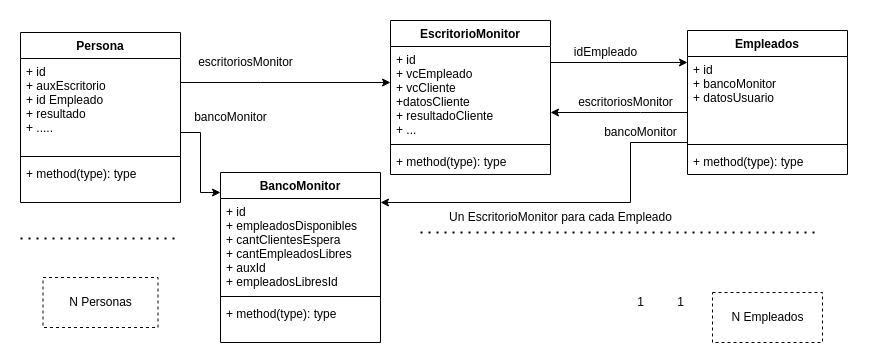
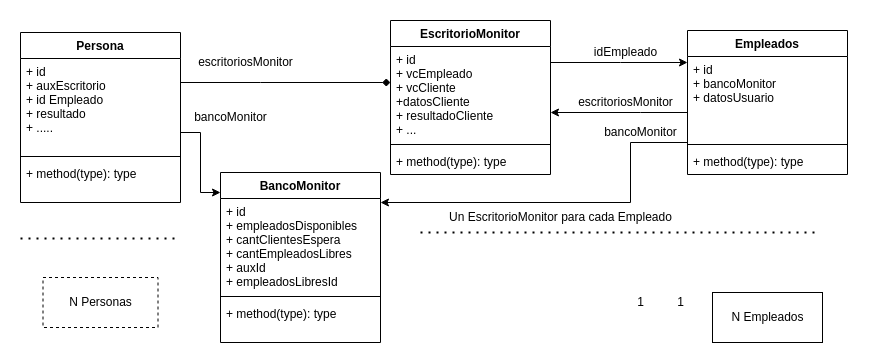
  <mxCell id="0" />
  <mxCell id="1" parent="0" />
  <mxCell id="2" style="edgeStyle=orthogonalEdgeStyle;rounded=0;orthogonalLoop=1;jettySize=auto;html=1;" edge="1" parent="1" source="4" target="8"><mxGeometry relative="1" as="geometry"><Array as="points"><mxPoint x="200" y="132" /><mxPoint x="200" y="192" /></Array></mxGeometry></mxCell>
- <mxCell id="3" style="edgeStyle=orthogonalEdgeStyle;rounded=0;orthogonalLoop=1;jettySize=auto;html=1;" edge="1" parent="1" source="4" target="13"><mxGeometry relative="1" as="geometry"><Array as="points"><mxPoint x="260" y="82" /><mxPoint x="260" y="82" /></Array></mxGeometry></mxCell>
+ <mxCell id="3" style="edgeStyle=orthogonalEdgeStyle;rounded=0;orthogonalLoop=1;jettySize=auto;html=1;endArrow=diamond;" edge="1" parent="1" source="4" target="13"><mxGeometry relative="1" as="geometry"><Array as="points"><mxPoint x="260" y="82" /><mxPoint x="260" y="82" /></Array></mxGeometry></mxCell>
  <mxCell id="4" value="Persona" style="swimlane;fontStyle=1;align=center;verticalAlign=top;childLayout=stackLayout;horizontal=1;startSize=26;horizontalStack=0;resizeParent=1;resizeParentMax=0;resizeLast=0;collapsible=1;marginBottom=0;" vertex="1" parent="1"><mxGeometry y="32" width="160" height="170" as="geometry" x="20" /></mxCell>
  <mxCell id="5" value="+ id&#10;+ auxEscritorio&#10;+ id Empleado&#10;+ resultado&#10;+ .....&#10;" style="text;strokeColor=none;fillColor=none;align=left;verticalAlign=top;spacingLeft=4;spacingRight=4;overflow=hidden;rotatable=0;points=[[0,0.5],[1,0.5]];portConstraint=eastwest;" vertex="1" parent="4"><mxGeometry y="26" width="160" height="94" as="geometry" /></mxCell>
  <mxCell id="6" value="" style="line;strokeWidth=1;fillColor=none;align=left;verticalAlign=middle;spacingTop=-1;spacingLeft=3;spacingRight=3;rotatable=0;labelPosition=right;points=[];portConstraint=eastwest;" vertex="1" parent="4"><mxGeometry y="120" width="160" height="8" as="geometry" /></mxCell>
  <mxCell id="7" value="+ method(type): type" style="text;strokeColor=none;fillColor=none;align=left;verticalAlign=top;spacingLeft=4;spacingRight=4;overflow=hidden;rotatable=0;points=[[0,0.5],[1,0.5]];portConstraint=eastwest;" vertex="1" parent="4"><mxGeometry y="128" width="160" height="42" as="geometry" /></mxCell>
  <mxCell id="8" value="BancoMonitor" style="swimlane;fontStyle=1;align=center;verticalAlign=top;childLayout=stackLayout;horizontal=1;startSize=26;horizontalStack=0;resizeParent=1;resizeParentMax=0;resizeLast=0;collapsible=1;marginBottom=0;" vertex="1" parent="1"><mxGeometry x="220" y="172" width="160" height="170" as="geometry" /></mxCell>
  <mxCell id="9" value="+ id&#10;+ empleadosDisponibles&#10;+ cantClientesEspera&#10;+ cantEmpleadosLibres&#10;+ auxId&#10;+ empleadosLibresId&#10;&#10;" style="text;strokeColor=none;fillColor=none;align=left;verticalAlign=top;spacingLeft=4;spacingRight=4;overflow=hidden;rotatable=0;points=[[0,0.5],[1,0.5]];portConstraint=eastwest;" vertex="1" parent="8"><mxGeometry y="26" width="160" height="94" as="geometry" /></mxCell>
  <mxCell id="10" value="" style="line;strokeWidth=1;fillColor=none;align=left;verticalAlign=middle;spacingTop=-1;spacingLeft=3;spacingRight=3;rotatable=0;labelPosition=right;points=[];portConstraint=eastwest;" vertex="1" parent="8"><mxGeometry y="120" width="160" height="8" as="geometry" /></mxCell>
  <mxCell id="11" value="+ method(type): type" style="text;strokeColor=none;fillColor=none;align=left;verticalAlign=top;spacingLeft=4;spacingRight=4;overflow=hidden;rotatable=0;points=[[0,0.5],[1,0.5]];portConstraint=eastwest;" vertex="1" parent="8"><mxGeometry y="128" width="160" height="42" as="geometry" /></mxCell>
  <mxCell id="12" style="edgeStyle=orthogonalEdgeStyle;rounded=0;orthogonalLoop=1;jettySize=auto;html=1;" edge="1" parent="1" source="13" target="19"><mxGeometry relative="1" as="geometry"><Array as="points"><mxPoint x="620" y="62" /><mxPoint x="620" y="62" /></Array></mxGeometry></mxCell>
  <mxCell id="13" value="EscritorioMonitor" style="swimlane;fontStyle=1;align=center;verticalAlign=top;childLayout=stackLayout;horizontal=1;startSize=26;horizontalStack=0;resizeParent=1;resizeParentMax=0;resizeLast=0;collapsible=1;marginBottom=0;" vertex="1" parent="1"><mxGeometry x="390" y="20" width="160" height="154" as="geometry" /></mxCell>
  <mxCell id="14" value="+ id&#10;+ vcEmpleado&#10;+ vcCliente&#10;+datosCliente&#10;+ resultadoCliente&#10;+ ..." style="text;strokeColor=none;fillColor=none;align=left;verticalAlign=top;spacingLeft=4;spacingRight=4;overflow=hidden;rotatable=0;points=[[0,0.5],[1,0.5]];portConstraint=eastwest;" vertex="1" parent="13"><mxGeometry y="26" width="160" height="94" as="geometry" /></mxCell>
  <mxCell id="15" value="" style="line;strokeWidth=1;fillColor=none;align=left;verticalAlign=middle;spacingTop=-1;spacingLeft=3;spacingRight=3;rotatable=0;labelPosition=right;points=[];portConstraint=eastwest;" vertex="1" parent="13"><mxGeometry y="120" width="160" height="8" as="geometry" /></mxCell>
  <mxCell id="16" value="+ method(type): type" style="text;strokeColor=none;fillColor=none;align=left;verticalAlign=top;spacingLeft=4;spacingRight=4;overflow=hidden;rotatable=0;points=[[0,0.5],[1,0.5]];portConstraint=eastwest;" vertex="1" parent="13"><mxGeometry y="128" width="160" height="26" as="geometry" /></mxCell>
  <mxCell id="17" style="edgeStyle=orthogonalEdgeStyle;rounded=0;orthogonalLoop=1;jettySize=auto;html=1;" edge="1" parent="1" source="19" target="8"><mxGeometry relative="1" as="geometry"><Array as="points"><mxPoint x="630" y="142" /><mxPoint x="630" y="202" /></Array></mxGeometry></mxCell>
  <mxCell id="18" style="edgeStyle=orthogonalEdgeStyle;rounded=0;orthogonalLoop=1;jettySize=auto;html=1;" edge="1" parent="1" source="19" target="13"><mxGeometry relative="1" as="geometry"><Array as="points"><mxPoint x="640" y="112" /><mxPoint x="640" y="112" /></Array></mxGeometry></mxCell>
  <mxCell id="19" value="Empleados" style="swimlane;fontStyle=1;align=center;verticalAlign=top;childLayout=stackLayout;horizontal=1;startSize=26;horizontalStack=0;resizeParent=1;resizeParentMax=0;resizeLast=0;collapsible=1;marginBottom=0;" vertex="1" parent="1"><mxGeometry x="687" y="30" width="160" height="144" as="geometry" /></mxCell>
  <mxCell id="20" value="+ id&#10;+ bancoMonitor&#10;+ datosUsuario&#10;&#10;" style="text;strokeColor=none;fillColor=none;align=left;verticalAlign=top;spacingLeft=4;spacingRight=4;overflow=hidden;rotatable=0;points=[[0,0.5],[1,0.5]];portConstraint=eastwest;" vertex="1" parent="19"><mxGeometry y="26" width="160" height="84" as="geometry" /></mxCell>
  <mxCell id="21" value="" style="line;strokeWidth=1;fillColor=none;align=left;verticalAlign=middle;spacingTop=-1;spacingLeft=3;spacingRight=3;rotatable=0;labelPosition=right;points=[];portConstraint=eastwest;" vertex="1" parent="19"><mxGeometry y="110" width="160" height="8" as="geometry" /></mxCell>
  <mxCell id="22" value="+ method(type): type" style="text;strokeColor=none;fillColor=none;align=left;verticalAlign=top;spacingLeft=4;spacingRight=4;overflow=hidden;rotatable=0;points=[[0,0.5],[1,0.5]];portConstraint=eastwest;" vertex="1" parent="19"><mxGeometry y="118" width="160" height="26" as="geometry" /></mxCell>
  <mxCell id="23" value="bancoMonitor" style="text;html=1;align=center;verticalAlign=middle;resizable=0;points=[];autosize=1;" vertex="1" parent="1"><mxGeometry x="180" y="107" width="100" height="20" as="geometry" /></mxCell>
- <mxCell id="24" value="idEmpleado" style="text;html=1;align=center;verticalAlign=middle;resizable=0;points=[];autosize=1;" vertex="1" parent="1"><mxGeometry x="560" y="42" width="90" height="20" as="geometry" /></mxCell>
+ <mxCell id="24" value="idEmpleado" style="text;html=1;align=center;verticalAlign=middle;resizable=0;points=[];autosize=1;" vertex="1" parent="1"><mxGeometry x="580" y="42" width="90" height="20" as="geometry" /></mxCell>
  <mxCell id="25" value="" style="endArrow=none;dashed=1;html=1;dashPattern=1 3;strokeWidth=2;" edge="1" parent="1"><mxGeometry width="50" height="50" relative="1" as="geometry"><mxPoint y="238" as="sourcePoint" x="20" /><mxPoint x="180" y="238" as="targetPoint" /></mxGeometry></mxCell>
  <mxCell id="26" value="escritoriosMonitor" style="text;html=1;align=center;verticalAlign=middle;resizable=0;points=[];autosize=1;" vertex="1" parent="1"><mxGeometry x="180" y="52" width="130" height="20" as="geometry" /></mxCell>
  <mxCell id="27" value="bancoMonitor" style="text;html=1;align=center;verticalAlign=middle;resizable=0;points=[];autosize=1;" vertex="1" parent="1"><mxGeometry x="590" y="122" width="100" height="20" as="geometry" /></mxCell>
  <mxCell id="28" value="escritoriosMonitor" style="text;html=1;align=center;verticalAlign=middle;resizable=0;points=[];autosize=1;" vertex="1" parent="1"><mxGeometry x="560" y="92" width="130" height="20" as="geometry" /></mxCell>
  <mxCell id="29" value="N Personas" style="html=1;dashed=1;" vertex="1" parent="1"><mxGeometry x="42.5" y="277" width="115" height="50" as="geometry" /></mxCell>
- <mxCell id="30" value="N Empleados" style="html=1;dashed=1;" vertex="1" parent="1"><mxGeometry x="712" y="292" width="110" height="50" as="geometry" /></mxCell>
+ <mxCell id="30" value="N Empleados" style="html=1;" vertex="1" parent="1"><mxGeometry x="712" y="292" width="110" height="50" as="geometry" /></mxCell>
  <mxCell id="31" value="1" style="text;html=1;align=center;verticalAlign=middle;resizable=0;points=[];autosize=1;" vertex="1" parent="1"><mxGeometry x="630" y="292" width="20" height="20" as="geometry" /></mxCell>
  <mxCell id="32" value="1" style="text;html=1;align=center;verticalAlign=middle;resizable=0;points=[];autosize=1;" vertex="1" parent="1"><mxGeometry x="670" y="292" width="20" height="20" as="geometry" /></mxCell>
  <mxCell id="33" value="Un EscritorioMonitor para cada Empleado" style="text;html=1;align=center;verticalAlign=middle;resizable=0;points=[];autosize=1;" vertex="1" parent="1"><mxGeometry x="425" y="207" width="270" height="20" as="geometry" /></mxCell>
  <mxCell id="34" value="" style="endArrow=none;dashed=1;html=1;dashPattern=1 3;strokeWidth=2;" edge="1" parent="1"><mxGeometry width="50" height="50" relative="1" as="geometry"><mxPoint x="420" y="232" as="sourcePoint" /><mxPoint x="820" y="232" as="targetPoint" /></mxGeometry></mxCell>
